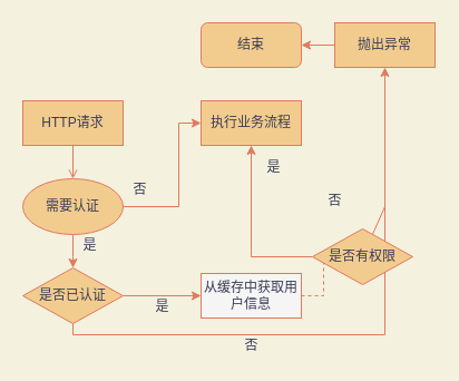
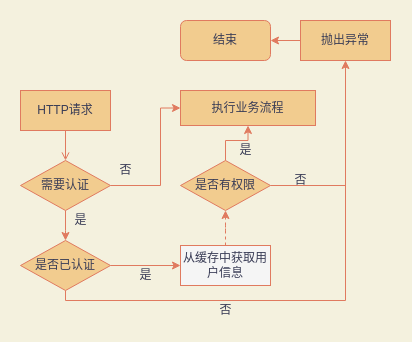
  <mxCell id="0" />
  <mxCell id="1" parent="0" />
  <mxCell id="2" value="" style="edgeStyle=orthogonalEdgeStyle;rounded=0;orthogonalLoop=1;jettySize=auto;html=1;strokeColor=#E07A5F;fontColor=#393C56;labelBackgroundColor=#F4F1DE;endArrow=open;" edge="1" parent="1" source="3" target="6"><mxGeometry relative="1" as="geometry" /></mxCell>
  <mxCell id="3" value="HTTP请求" style="rounded=0;whiteSpace=wrap;html=1;fillColor=#F2CC8F;strokeColor=#E07A5F;fontColor=#393C56;" vertex="1" parent="1"><mxGeometry x="20" y="90" width="90" height="40" as="geometry" /></mxCell>
  <mxCell id="4" value="" style="edgeStyle=orthogonalEdgeStyle;rounded=0;orthogonalLoop=1;jettySize=auto;html=1;strokeColor=#E07A5F;fontColor=#393C56;labelBackgroundColor=#F4F1DE;" edge="1" parent="1" source="6"><mxGeometry relative="1" as="geometry"><mxPoint x="65" y="240" as="targetPoint" /></mxGeometry></mxCell>
  <mxCell id="5" value="" style="edgeStyle=elbowEdgeStyle;rounded=0;sketch=0;orthogonalLoop=1;jettySize=auto;html=1;fontColor=#393C56;strokeColor=#E07A5F;fillColor=#F2CC8F;endArrow=classic;endFill=1;entryX=0;entryY=0.5;entryDx=0;entryDy=0;labelBackgroundColor=#F4F1DE;" edge="1" parent="1" source="6" target="19"><mxGeometry relative="1" as="geometry"><mxPoint x="170" y="120" as="targetPoint" /><Array as="points"><mxPoint x="160" y="110" /></Array></mxGeometry></mxCell>
- <mxCell id="6" value="需要认证" style="ellipse;whiteSpace=wrap;html=1;fillColor=#F2CC8F;strokeColor=#E07A5F;fontColor=#393C56;" vertex="1" parent="1"><mxGeometry x="20" y="160" width="90" height="50" as="geometry" /></mxCell>
+ <mxCell id="6" value="需要认证" style="rhombus;whiteSpace=wrap;html=1;rounded=0;fillColor=#F2CC8F;strokeColor=#E07A5F;fontColor=#393C56;" vertex="1" parent="1"><mxGeometry x="20" y="160" width="90" height="50" as="geometry" /></mxCell>
  <mxCell id="7" value="是" style="text;html=1;align=center;verticalAlign=middle;resizable=0;points=[];autosize=1;strokeColor=none;fillColor=none;fontColor=#393C56;" vertex="1" parent="1"><mxGeometry x="65" y="210" width="30" height="20" as="geometry" /></mxCell>
  <mxCell id="8" value="" style="edgeStyle=orthogonalEdgeStyle;rounded=0;orthogonalLoop=1;jettySize=auto;html=1;strokeColor=#E07A5F;fontColor=#393C56;labelBackgroundColor=#F4F1DE;" edge="1" parent="1" source="10" target="12"><mxGeometry relative="1" as="geometry" /></mxCell>
  <mxCell id="9" value="" style="edgeStyle=orthogonalEdgeStyle;rounded=0;orthogonalLoop=1;jettySize=auto;html=1;strokeColor=#E07A5F;fontColor=#393C56;labelBackgroundColor=#F4F1DE;" edge="1" parent="1" source="10"><mxGeometry relative="1" as="geometry"><mxPoint x="345" y="60" as="targetPoint" /><Array as="points"><mxPoint x="65" y="300" /><mxPoint x="345" y="300" /></Array></mxGeometry></mxCell>
  <mxCell id="10" value="是否已认证" style="rhombus;whiteSpace=wrap;html=1;rounded=0;fillColor=#F2CC8F;strokeColor=#E07A5F;fontColor=#393C56;" vertex="1" parent="1"><mxGeometry x="20" y="240" width="90" height="50" as="geometry" /></mxCell>
  <mxCell id="11" value="" style="edgeStyle=orthogonalEdgeStyle;rounded=0;orthogonalLoop=1;jettySize=auto;html=1;strokeColor=#E07A5F;fontColor=#393C56;labelBackgroundColor=#F4F1DE;dashed=1;" edge="1" parent="1" source="12" target="16"><mxGeometry relative="1" as="geometry" /></mxCell>
  <mxCell id="12" value="从缓存中获取用户信息" style="whiteSpace=wrap;html=1;rounded=0;fillColor=#f5f5f5;strokeColor=#E07A5F;fontColor=#393C56;" vertex="1" parent="1"><mxGeometry x="180" y="245" width="90" height="40" as="geometry" /></mxCell>
  <mxCell id="13" value="是" style="text;html=1;align=center;verticalAlign=middle;resizable=0;points=[];autosize=1;strokeColor=none;fillColor=none;fontColor=#393C56;" vertex="1" parent="1"><mxGeometry x="130" y="265" width="30" height="20" as="geometry" /></mxCell>
  <mxCell id="14" value="" style="edgeStyle=orthogonalEdgeStyle;rounded=0;orthogonalLoop=1;jettySize=auto;html=1;strokeColor=#E07A5F;fontColor=#393C56;labelBackgroundColor=#F4F1DE;" edge="1" parent="1" source="16" target="19"><mxGeometry relative="1" as="geometry" /></mxCell>
  <mxCell id="15" value="" style="rounded=0;orthogonalLoop=1;jettySize=auto;html=1;endArrow=none;endFill=0;strokeColor=#E07A5F;fontColor=#393C56;labelBackgroundColor=#F4F1DE;" edge="1" parent="1" source="16"><mxGeometry relative="1" as="geometry"><mxPoint x="345" y="185" as="targetPoint" /></mxGeometry></mxCell>
- <mxCell id="16" value="是否有权限" style="rhombus;whiteSpace=wrap;html=1;rounded=0;fillColor=#F2CC8F;strokeColor=#E07A5F;fontColor=#393C56;" vertex="1" parent="1"><mxGeometry x="280" y="205" width="90" height="50" as="geometry" /></mxCell>
+ <mxCell id="16" value="是否有权限" style="rhombus;whiteSpace=wrap;html=1;rounded=0;fillColor=#F2CC8F;strokeColor=#E07A5F;fontColor=#393C56;" vertex="1" parent="1"><mxGeometry x="180" y="160" width="90" height="50" as="geometry" /></mxCell>
  <mxCell id="17" value="是" style="text;html=1;align=center;verticalAlign=middle;resizable=0;points=[];autosize=1;strokeColor=none;fillColor=none;fontColor=#393C56;" vertex="1" parent="1"><mxGeometry x="230" y="140" width="30" height="20" as="geometry" /></mxCell>
  <mxCell id="18" value="结束" style="whiteSpace=wrap;html=1;rounded=1;fillColor=#F2CC8F;strokeColor=#E07A5F;fontColor=#393C56;" vertex="1" parent="1"><mxGeometry x="180" y="20" width="90" height="40" as="geometry" /></mxCell>
- <mxCell id="19" value="执行业务流程" style="whiteSpace=wrap;html=1;rounded=0;fillColor=#F2CC8F;strokeColor=#E07A5F;fontColor=#393C56;" vertex="1" parent="1"><mxGeometry x="180" y="90" width="90" height="40" as="geometry" /></mxCell>
+ <mxCell id="19" value="执行业务流程" style="whiteSpace=wrap;html=1;rounded=0;fillColor=#F2CC8F;strokeColor=#E07A5F;fontColor=#393C56;" vertex="1" parent="1"><mxGeometry x="180" y="90" width="135" height="35" as="geometry" /></mxCell>
  <mxCell id="20" value="" style="edgeStyle=orthogonalEdgeStyle;rounded=0;orthogonalLoop=1;jettySize=auto;html=1;strokeColor=#E07A5F;fontColor=#393C56;labelBackgroundColor=#F4F1DE;" edge="1" parent="1" source="21" target="18"><mxGeometry relative="1" as="geometry" /></mxCell>
  <mxCell id="21" value="抛出异常" style="rounded=0;whiteSpace=wrap;html=1;fillColor=#F2CC8F;strokeColor=#E07A5F;fontColor=#393C56;" vertex="1" parent="1"><mxGeometry x="300" y="20" width="90" height="40" as="geometry" /></mxCell>
  <mxCell id="22" value="否" style="text;html=1;align=center;verticalAlign=middle;resizable=0;points=[];autosize=1;strokeColor=none;fillColor=none;fontColor=#393C56;" vertex="1" parent="1"><mxGeometry x="285" y="170" width="30" height="20" as="geometry" /></mxCell>
  <mxCell id="23" value="否" style="text;html=1;align=center;verticalAlign=middle;resizable=0;points=[];autosize=1;strokeColor=none;fillColor=none;fontColor=#393C56;" vertex="1" parent="1"><mxGeometry x="210" y="300" width="30" height="20" as="geometry" /></mxCell>
  <mxCell id="24" value="否" style="text;html=1;align=center;verticalAlign=middle;resizable=0;points=[];autosize=1;strokeColor=none;fillColor=none;fontColor=#393C56;" vertex="1" parent="1"><mxGeometry x="110" y="160" width="30" height="20" as="geometry" /></mxCell>
